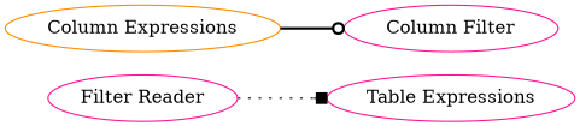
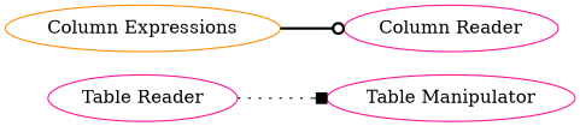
  digraph {
    rankdir=LR
    node [color=deeppink]
-   n1 [label="Table Expressions"]
+   n1 [label="Table Manipulator"]
    n2 [color=darkorange label="Column Expressions"]
-   n3 [label="Column Filter"]
-   n4 [label="Filter Reader"]
+   n3 [label="Column Reader"]
+   n4 [label="Table Reader"]
    n2 -> n3 [arrowhead=odot style=bold]
    n4 -> n1 [arrowhead=box style=dotted]
  }
